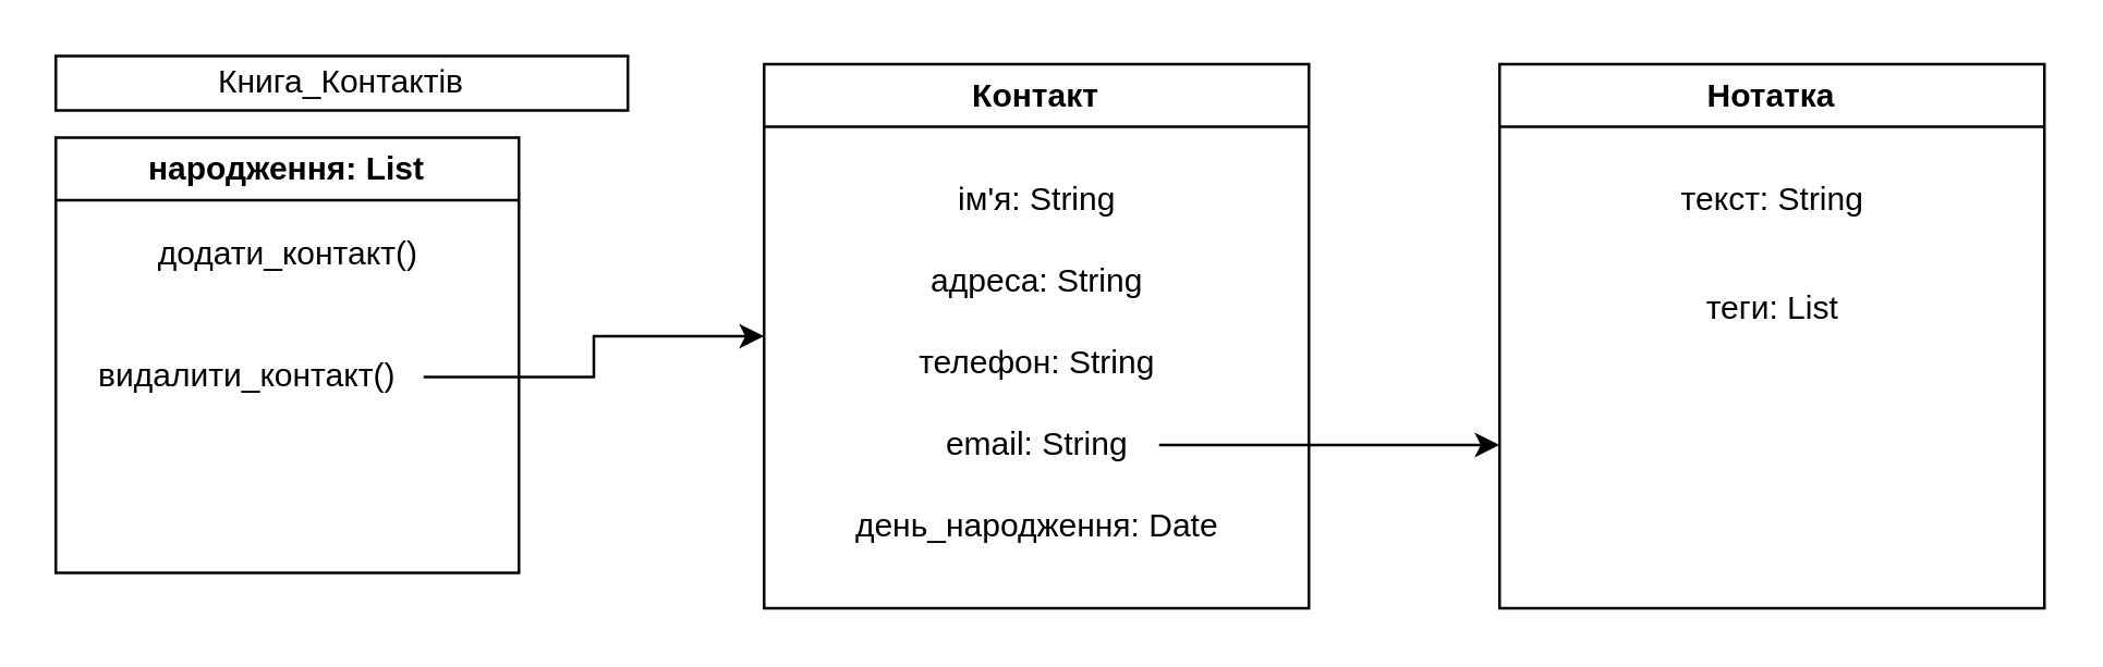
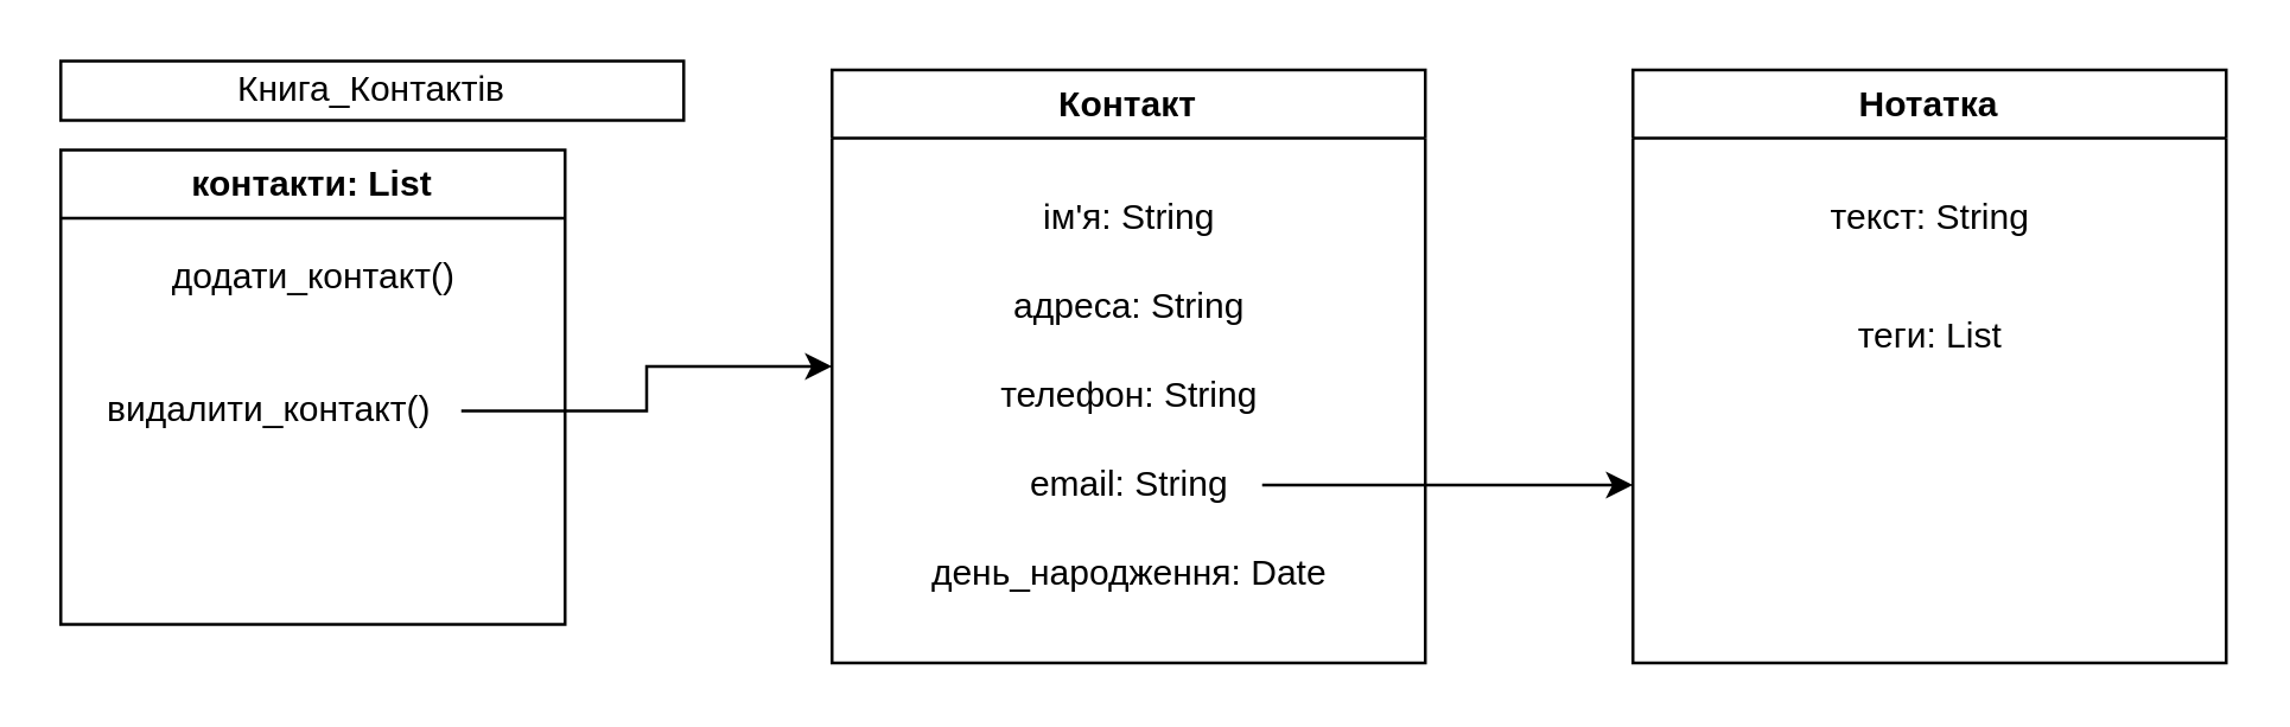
  <mxCell id="0" />
  <mxCell id="1" parent="0" />
  <mxCell id="2" value="Книга_Контактів" style="rounded=0;whiteSpace=wrap;html=1;" vertex="1" parent="1"><mxGeometry x="20" y="20" width="210" height="20" as="geometry" /></mxCell>
- <mxCell id="3" value="народження: List" style="swimlane;whiteSpace=wrap;html=1;" vertex="1" parent="1"><mxGeometry x="20" y="50" width="170" height="160" as="geometry" /></mxCell>
+ <mxCell id="3" value="контакти: List" style="swimlane;whiteSpace=wrap;html=1;" vertex="1" parent="1"><mxGeometry x="20" y="50" width="170" height="160" as="geometry" /></mxCell>
  <mxCell id="4" value="додати_контакт()" style="text;html=1;align=center;verticalAlign=middle;resizable=0;points=[];autosize=1;strokeColor=none;fillColor=none;" vertex="1" parent="3"><mxGeometry x="25" y="28" width="120" height="30" as="geometry" /></mxCell>
  <mxCell id="5" value="видалити_контакт()" style="text;html=1;align=center;verticalAlign=middle;resizable=0;points=[];autosize=1;strokeColor=none;fillColor=none;" vertex="1" parent="3"><mxGeometry x="5" y="73" width="130" height="30" as="geometry" /></mxCell>
  <mxCell id="6" value="Контакт" style="swimlane;whiteSpace=wrap;html=1;" vertex="1" parent="1"><mxGeometry x="280" y="23" width="200" height="200" as="geometry" /></mxCell>
  <mxCell id="7" value="ім'я: String" style="text;html=1;align=center;verticalAlign=middle;resizable=0;points=[];autosize=1;strokeColor=none;fillColor=none;" vertex="1" parent="6"><mxGeometry x="60" y="35" width="80" height="30" as="geometry" /></mxCell>
  <mxCell id="8" value="адреса: String" style="text;html=1;align=center;verticalAlign=middle;resizable=0;points=[];autosize=1;strokeColor=none;fillColor=none;" vertex="1" parent="6"><mxGeometry x="50" y="65" width="100" height="30" as="geometry" /></mxCell>
  <mxCell id="9" value="телефон: String" style="text;html=1;align=center;verticalAlign=middle;resizable=0;points=[];autosize=1;strokeColor=none;fillColor=none;" vertex="1" parent="6"><mxGeometry x="45" y="95" width="110" height="30" as="geometry" /></mxCell>
  <mxCell id="10" style="edgeStyle=orthogonalEdgeStyle;rounded=0;orthogonalLoop=1;jettySize=auto;html=1;" edge="1" parent="6" source="11"><mxGeometry relative="1" as="geometry"><mxPoint x="270" y="140" as="targetPoint" /></mxGeometry></mxCell>
  <mxCell id="11" value="email: String" style="text;html=1;align=center;verticalAlign=middle;resizable=0;points=[];autosize=1;strokeColor=none;fillColor=none;" vertex="1" parent="6"><mxGeometry x="55" y="125" width="90" height="30" as="geometry" /></mxCell>
  <mxCell id="12" value="день_народження: Date" style="text;html=1;align=center;verticalAlign=middle;resizable=0;points=[];autosize=1;strokeColor=none;fillColor=none;" vertex="1" parent="6"><mxGeometry x="20" y="155" width="160" height="30" as="geometry" /></mxCell>
  <mxCell id="13" style="edgeStyle=orthogonalEdgeStyle;rounded=0;orthogonalLoop=1;jettySize=auto;html=1;entryX=0;entryY=0.5;entryDx=0;entryDy=0;" edge="1" parent="1" source="5" target="6"><mxGeometry relative="1" as="geometry" /></mxCell>
  <mxCell id="14" value="Нотатка" style="swimlane;whiteSpace=wrap;html=1;" vertex="1" parent="1"><mxGeometry x="550" y="23" width="200" height="200" as="geometry" /></mxCell>
  <mxCell id="15" value="текст: String" style="text;html=1;align=center;verticalAlign=middle;resizable=0;points=[];autosize=1;strokeColor=none;fillColor=none;" vertex="1" parent="14"><mxGeometry x="55" y="35" width="90" height="30" as="geometry" /></mxCell>
  <mxCell id="16" value="теги: List" style="text;html=1;align=center;verticalAlign=middle;resizable=0;points=[];autosize=1;strokeColor=none;fillColor=none;" vertex="1" parent="14"><mxGeometry x="65" y="75" width="70" height="30" as="geometry" /></mxCell>
